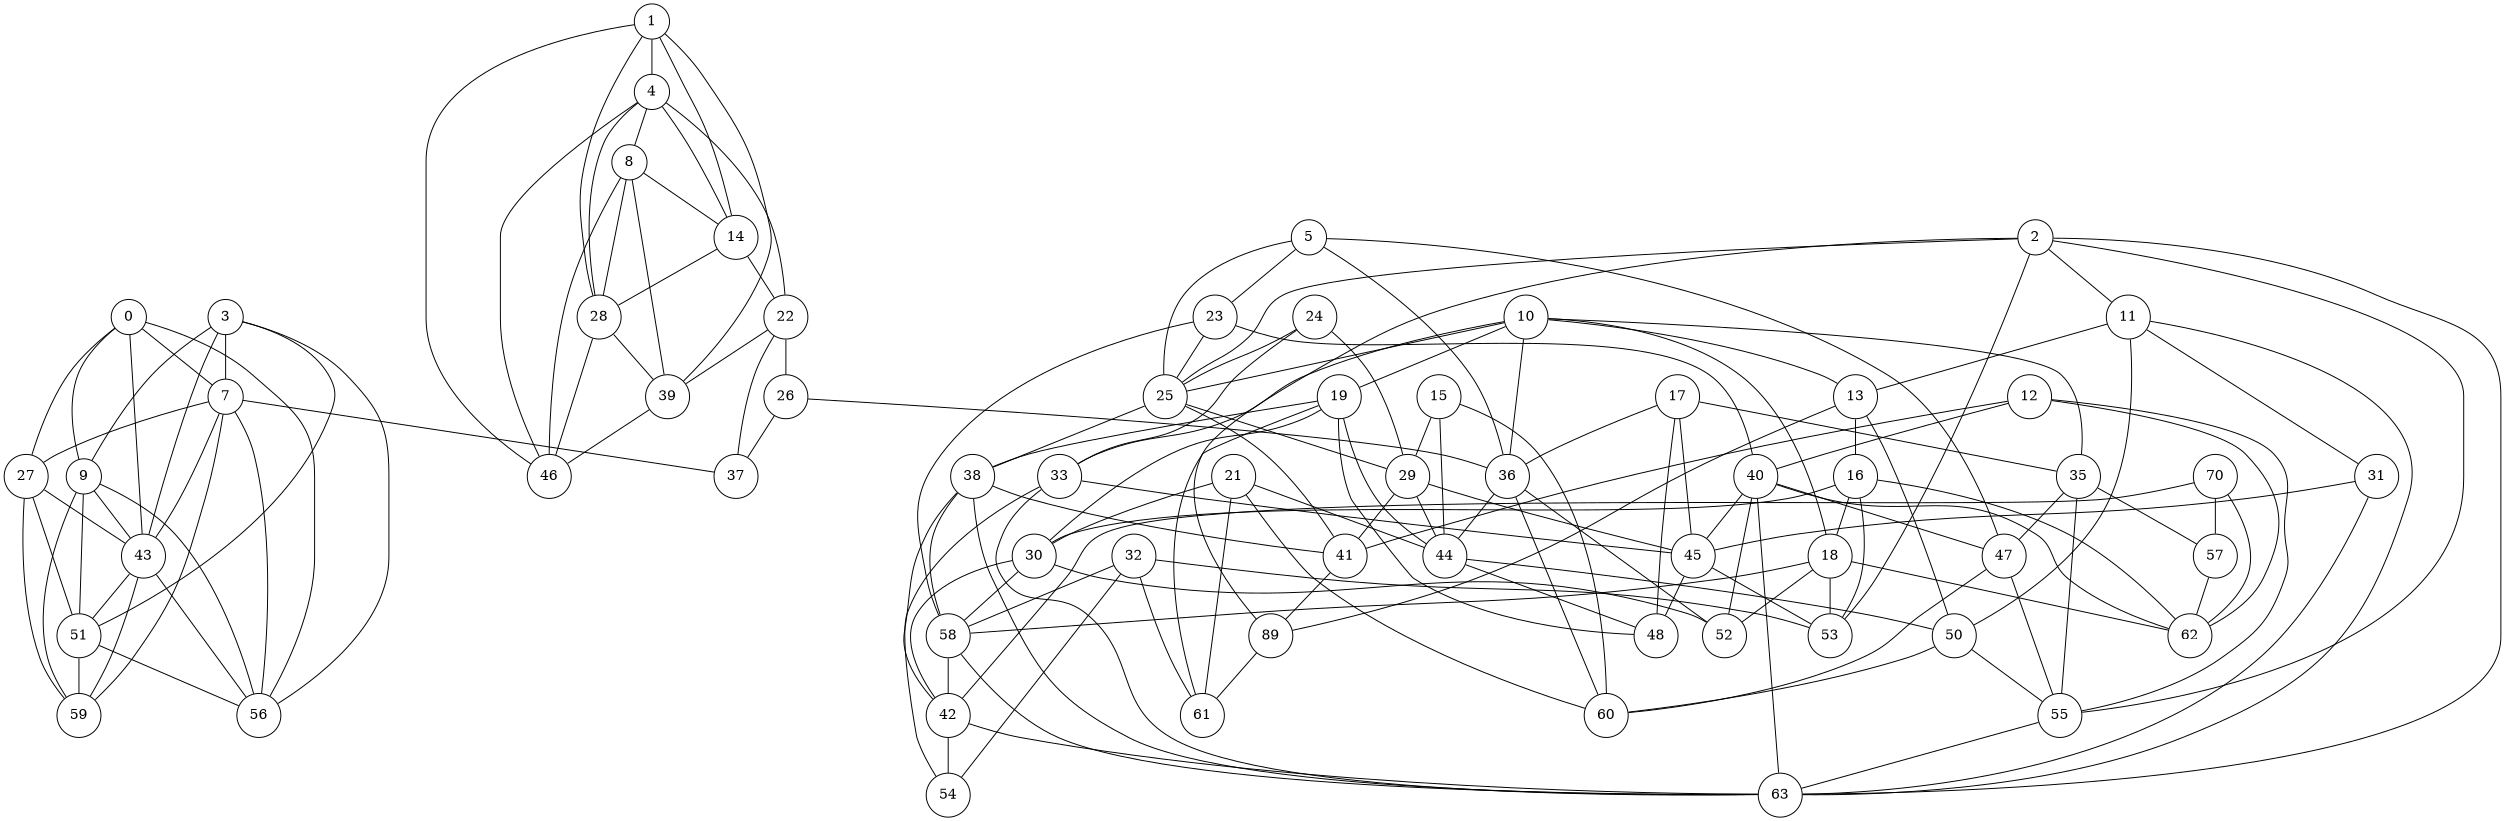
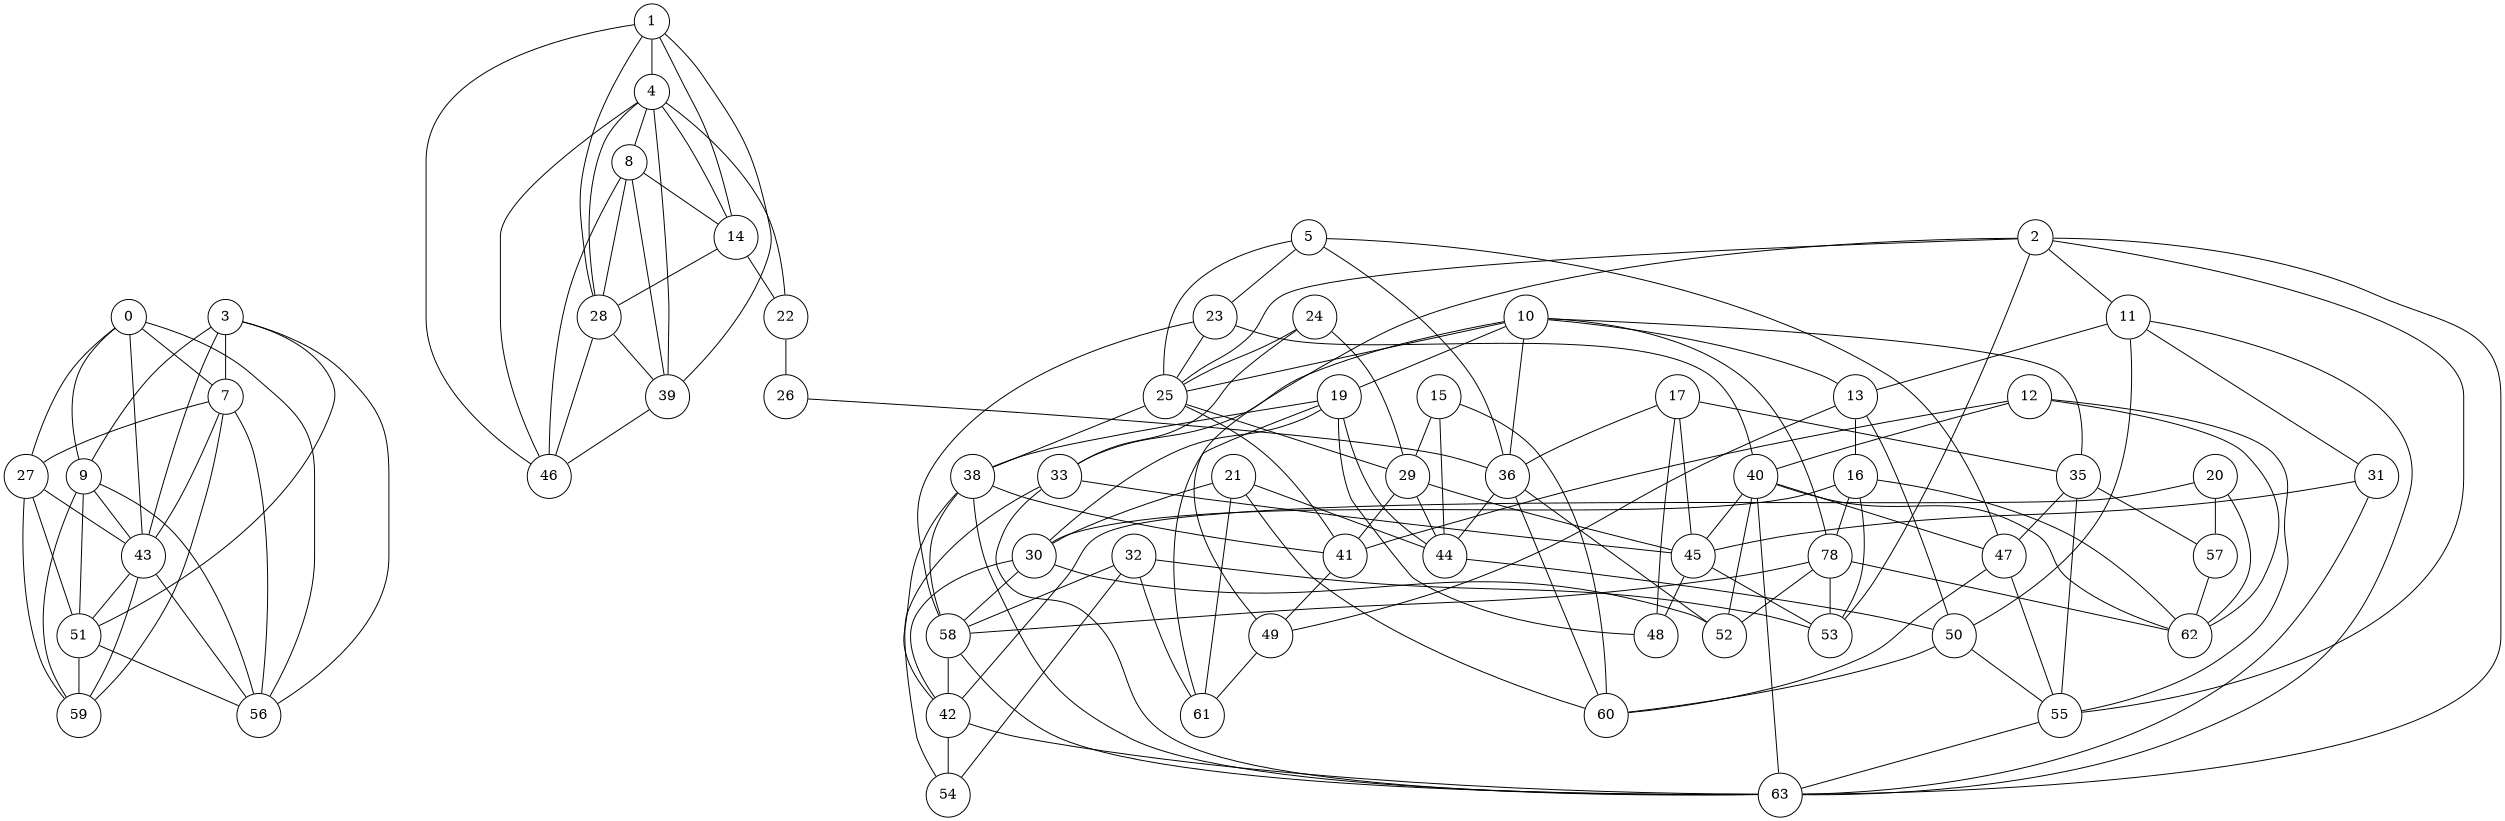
  graph {
    node [shape=circle]
    0
    7
    9
    27
    43
    56
-   37
    59
    51
    1
    4
    14
    28
    39
    46
    8
    22
    26
    2
    11
    25
-   49 [label=89]
+   49
    53
    55
    63
    13
    31
    50
    29
    41
    38
    32
    61
    58
    54
    16
    45
    60
    44
    42
    3
    36
    5
    23
    47
    40
    52
    62
    48
    15
    10
-   18
+   18 [label=78]
    19
    33
    35
    30
    57
    24
    12
    17
-   20 [label=70]
+   20
    21
    0 -- 7
    0 -- 9
    0 -- 27
    0 -- 43
    0 -- 56
    7 -- 27
    7 -- 43
    7 -- 56
-   7 -- 37
    7 -- 59
    9 -- 43
    9 -- 56
    9 -- 59
    9 -- 51
    27 -- 43
    27 -- 59
    27 -- 51
    43 -- 56
    43 -- 59
    43 -- 51
    51 -- 56
    51 -- 59
    1 -- 4
    1 -- 14
    1 -- 28
    1 -- 39
    1 -- 46
    4 -- 14
    4 -- 28
-   22 -- 39
+   4 -- 39
    4 -- 46
    4 -- 8
    4 -- 22
    14 -- 28
    14 -- 22
    28 -- 39
    28 -- 46
    39 -- 46
    8 -- 14
    8 -- 28
    8 -- 39
    8 -- 46
-   22 -- 37
    22 -- 26
-   26 -- 37
    26 -- 36
    2 -- 11
    2 -- 25
    2 -- 49
    2 -- 53
    2 -- 55
    2 -- 63
    11 -- 63
    11 -- 13
    11 -- 31
    11 -- 50
    25 -- 29
    25 -- 41
    25 -- 38
    49 -- 61
    55 -- 63
    13 -- 49
    13 -- 50
    13 -- 16
    31 -- 63
    31 -- 45
    50 -- 55
    50 -- 60
    29 -- 41
    29 -- 45
    29 -- 44
    41 -- 49
    38 -- 63
    38 -- 41
    38 -- 58
    38 -- 42
    32 -- 53
    32 -- 61
    32 -- 58
    32 -- 54
    58 -- 63
    58 -- 42
    16 -- 53
    16 -- 62
    16 -- 18
    16 -- 30
    45 -- 53
    45 -- 48
    44 -- 50
-   44 -- 48
    42 -- 63
    42 -- 54
    3 -- 7
    3 -- 9
    3 -- 43
    3 -- 56
    3 -- 51
    36 -- 60
    36 -- 44
    36 -- 52
    5 -- 25
    5 -- 36
    5 -- 23
    5 -- 47
    23 -- 25
    23 -- 58
    23 -- 40
    47 -- 55
    47 -- 60
    40 -- 63
    40 -- 45
    40 -- 47
    40 -- 52
    40 -- 62
    15 -- 29
    15 -- 60
    15 -- 44
    10 -- 25
    10 -- 13
    10 -- 36
    10 -- 18
    10 -- 19
    10 -- 33
    10 -- 35
    18 -- 53
    18 -- 58
    18 -- 52
    18 -- 62
    19 -- 38
    19 -- 61
    19 -- 44
    19 -- 48
    19 -- 30
    33 -- 63
    33 -- 54
    33 -- 45
    35 -- 55
    35 -- 47
    35 -- 57
    30 -- 58
    30 -- 42
    30 -- 52
    57 -- 62
    24 -- 25
    24 -- 29
    24 -- 33
    12 -- 55
    12 -- 41
    12 -- 40
    12 -- 62
    17 -- 45
    17 -- 36
    17 -- 48
    17 -- 35
    20 -- 42
    20 -- 62
    20 -- 57
    21 -- 61
    21 -- 60
    21 -- 44
    21 -- 30
  }
